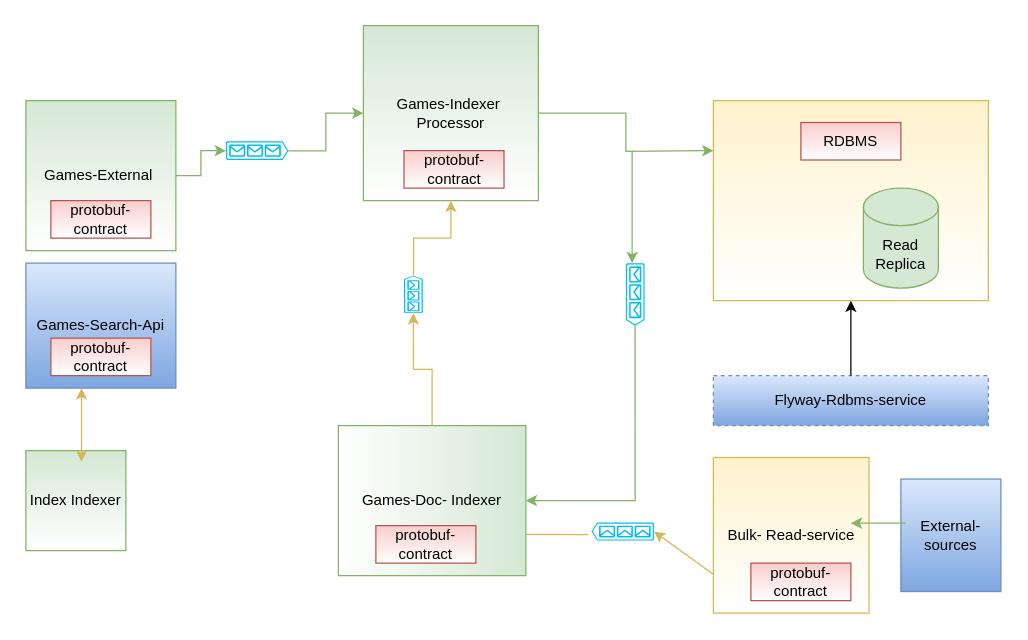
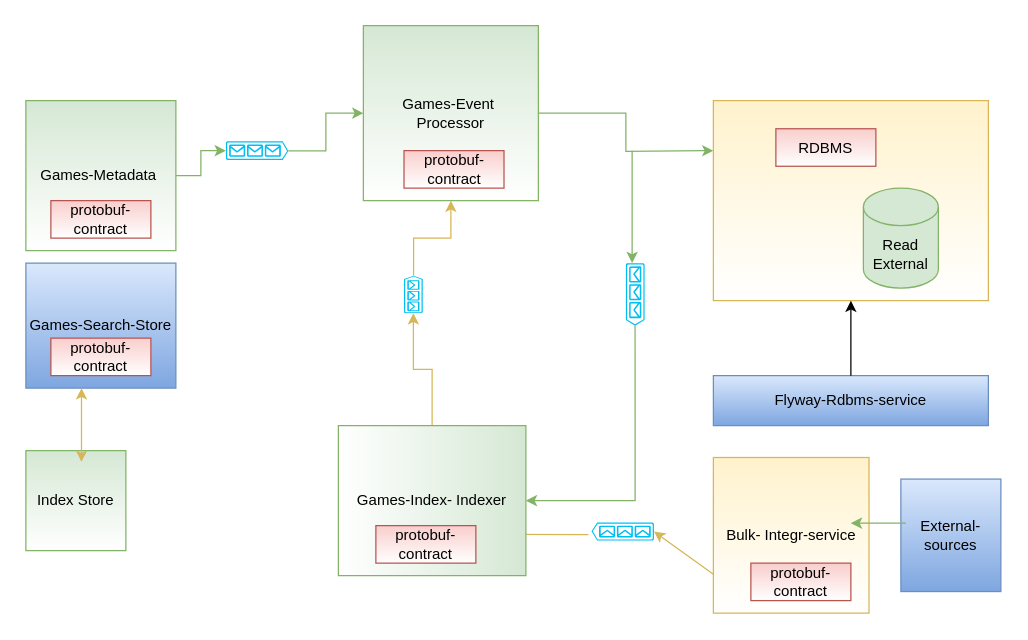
  <mxCell id="0" />
  <mxCell id="1" parent="0" />
  <mxCell id="2" value="" style="endArrow=classic;html=1;exitX=1;exitY=0.51;exitDx=0;exitDy=0;exitPerimeter=0;fillColor=#fff2cc;strokeColor=#d6b656;" parent="1" edge="1"><mxGeometry width="50" height="50" relative="1" as="geometry"><mxPoint x="470" y="427.105" as="sourcePoint" /><mxPoint x="370" y="427" as="targetPoint" /></mxGeometry></mxCell>
- <mxCell id="3" value="Games-External&amp;nbsp;" style="whiteSpace=wrap;html=1;aspect=fixed;fillColor=#d5e8d4;strokeColor=#82b366;gradientColor=#ffffff;" parent="1" vertex="1"><mxGeometry x="20" y="80" width="120" height="120" as="geometry" /></mxCell>
+ <mxCell id="3" value="Games-Metadata&amp;nbsp;" style="whiteSpace=wrap;html=1;aspect=fixed;fillColor=#d5e8d4;strokeColor=#82b366;gradientColor=#ffffff;" parent="1" vertex="1"><mxGeometry x="20" y="80" width="120" height="120" as="geometry" /></mxCell>
  <mxCell id="4" style="edgeStyle=orthogonalEdgeStyle;rounded=0;orthogonalLoop=1;jettySize=auto;html=1;exitX=1;exitY=0.5;exitDx=0;exitDy=0;entryX=0;entryY=0.5;entryDx=0;entryDy=0;fillColor=#d5e8d4;strokeColor=#82b366;entryPerimeter=0;" parent="1" source="5" edge="1"><mxGeometry x="300" y="-80" as="geometry"><mxPoint x="570" y="120" as="targetPoint" /></mxGeometry></mxCell>
- <mxCell id="5" value="Games-Indexer&amp;nbsp;&lt;br&gt;Processor" style="whiteSpace=wrap;html=1;aspect=fixed;fillColor=#d5e8d4;strokeColor=#82b366;gradientColor=#ffffff;" parent="1" vertex="1"><mxGeometry x="290" y="20" width="140" height="140" as="geometry" /></mxCell>
+ <mxCell id="5" value="Games-Event&amp;nbsp;&lt;br&gt;Processor" style="whiteSpace=wrap;html=1;aspect=fixed;fillColor=#d5e8d4;strokeColor=#82b366;gradientColor=#ffffff;" parent="1" vertex="1"><mxGeometry x="290" y="20" width="140" height="140" as="geometry" /></mxCell>
  <mxCell id="6" style="edgeStyle=orthogonalEdgeStyle;rounded=0;orthogonalLoop=1;jettySize=auto;html=1;exitX=1;exitY=0.51;exitDx=0;exitDy=0;exitPerimeter=0;fillColor=#d5e8d4;strokeColor=#82b366;" parent="1" source="7" target="5" edge="1"><mxGeometry x="300" y="-80" as="geometry" /></mxCell>
  <mxCell id="7" value="" style="verticalLabelPosition=bottom;html=1;verticalAlign=top;align=center;strokeColor=none;fillColor=#00BEF2;shape=mxgraph.azure.queue_generic;pointerEvents=1;" parent="1" vertex="1"><mxGeometry x="180" y="112.5" width="50" height="15" as="geometry" /></mxCell>
  <mxCell id="8" style="edgeStyle=orthogonalEdgeStyle;rounded=0;orthogonalLoop=1;jettySize=auto;html=1;exitX=1;exitY=0.5;exitDx=0;exitDy=0;entryX=0;entryY=0.5;entryDx=0;entryDy=0;entryPerimeter=0;fillColor=#d5e8d4;strokeColor=#82b366;" parent="1" source="3" target="7" edge="1"><mxGeometry x="300" y="-80" as="geometry" /></mxCell>
  <mxCell id="9" value="" style="verticalLabelPosition=bottom;html=1;verticalAlign=top;align=center;strokeColor=none;fillColor=#00BEF2;shape=mxgraph.azure.queue_generic;pointerEvents=1;direction=south;" parent="1" vertex="1"><mxGeometry x="500" y="210" width="15" height="50" as="geometry" /></mxCell>
  <mxCell id="10" value="" style="endArrow=classic;html=1;fillColor=#d5e8d4;strokeColor=#82b366;" parent="1" edge="1"><mxGeometry x="309" y="-80" width="50" height="50" as="geometry"><mxPoint x="505" y="120" as="sourcePoint" /><mxPoint x="505" y="210" as="targetPoint" /></mxGeometry></mxCell>
  <mxCell id="11" style="edgeStyle=orthogonalEdgeStyle;rounded=0;orthogonalLoop=1;jettySize=auto;html=1;exitX=1;exitY=0.51;exitDx=0;exitDy=0;exitPerimeter=0;fillColor=#d5e8d4;strokeColor=#82b366;entryX=0.5;entryY=0;entryDx=0;entryDy=0;" parent="1" source="9" target="16" edge="1"><mxGeometry x="300" y="-80" as="geometry"><mxPoint x="370" y="330" as="targetPoint" /></mxGeometry></mxCell>
- <mxCell id="12" value="Index Indexer" style="whiteSpace=wrap;html=1;aspect=fixed;fillColor=#d5e8d4;strokeColor=#82b366;gradientColor=#ffffff;" parent="1" vertex="1"><mxGeometry x="20" y="360" width="80" height="80" as="geometry" /></mxCell>
+ <mxCell id="12" value="Index Store" style="whiteSpace=wrap;html=1;aspect=fixed;fillColor=#d5e8d4;strokeColor=#82b366;gradientColor=#ffffff;" parent="1" vertex="1"><mxGeometry x="20" y="360" width="80" height="80" as="geometry" /></mxCell>
  <mxCell id="13" value="" style="verticalLabelPosition=bottom;html=1;verticalAlign=top;align=center;strokeColor=none;fillColor=#00BEF2;shape=mxgraph.azure.queue_generic;pointerEvents=1;direction=north;" parent="1" vertex="1"><mxGeometry x="322.5" y="220" width="15" height="30" as="geometry" /></mxCell>
  <mxCell id="14" style="edgeStyle=orthogonalEdgeStyle;rounded=0;orthogonalLoop=1;jettySize=auto;html=1;fillColor=#fff2cc;strokeColor=#d6b656;entryX=0;entryY=0.5;entryDx=0;entryDy=0;entryPerimeter=0;exitX=0;exitY=0.5;exitDx=0;exitDy=0;" parent="1" source="16" target="13" edge="1"><mxGeometry x="303" y="-50" as="geometry"><mxPoint x="330" y="280" as="sourcePoint" /><mxPoint x="293" y="150" as="targetPoint" /><Array as="points" /></mxGeometry></mxCell>
  <mxCell id="15" style="edgeStyle=orthogonalEdgeStyle;rounded=0;orthogonalLoop=1;jettySize=auto;html=1;fillColor=#fff2cc;strokeColor=#d6b656;entryX=0.5;entryY=1;entryDx=0;entryDy=0;exitX=1;exitY=0.51;exitDx=0;exitDy=0;exitPerimeter=0;" parent="1" source="13" target="5" edge="1"><mxGeometry x="313" y="-40" as="geometry"><mxPoint x="340" y="280" as="sourcePoint" /><mxPoint x="340" y="230" as="targetPoint" /><Array as="points" /></mxGeometry></mxCell>
- <mxCell id="16" value="Games-Doc- Indexer" style="rounded=0;whiteSpace=wrap;html=1;direction=south;fillColor=#d5e8d4;strokeColor=#82b366;gradientColor=#ffffff;" parent="1" vertex="1"><mxGeometry x="270" y="340" width="150" height="120" as="geometry" /></mxCell>
- <mxCell id="17" value="Bulk- Read-service" style="whiteSpace=wrap;html=1;aspect=fixed;fillColor=#fff2cc;strokeColor=#d6b656;gradientColor=#ffffff;" parent="1" vertex="1"><mxGeometry x="570" y="365.5" width="124.5" height="124.5" as="geometry" /></mxCell>
+ <mxCell id="16" value="Games-Index- Indexer" style="rounded=0;whiteSpace=wrap;html=1;direction=south;fillColor=#d5e8d4;strokeColor=#82b366;gradientColor=#ffffff;" parent="1" vertex="1"><mxGeometry x="270" y="340" width="150" height="120" as="geometry" /></mxCell>
+ <mxCell id="17" value="Bulk- Integr-service" style="whiteSpace=wrap;html=1;aspect=fixed;fillColor=#fff2cc;strokeColor=#d6b656;gradientColor=#ffffff;" parent="1" vertex="1"><mxGeometry x="570" y="365.5" width="124.5" height="124.5" as="geometry" /></mxCell>
  <mxCell id="18" value="" style="verticalLabelPosition=bottom;html=1;verticalAlign=top;align=center;strokeColor=none;fillColor=#00BEF2;shape=mxgraph.azure.queue_generic;pointerEvents=1;direction=west;" parent="1" vertex="1"><mxGeometry x="472.5" y="417.5" width="50" height="14.5" as="geometry" /></mxCell>
  <mxCell id="19" value="" style="endArrow=classic;html=1;exitX=0;exitY=0.75;exitDx=0;exitDy=0;entryX=0;entryY=0.5;entryDx=0;entryDy=0;entryPerimeter=0;fillColor=#fff2cc;strokeColor=#d6b656;" parent="1" source="17" target="18" edge="1"><mxGeometry width="50" height="50" relative="1" as="geometry"><mxPoint x="320" y="240" as="sourcePoint" /><mxPoint x="370" y="190" as="targetPoint" /></mxGeometry></mxCell>
  <mxCell id="20" value="" style="rounded=0;whiteSpace=wrap;html=1;fillColor=#fff2cc;strokeColor=#d6b656;gradientColor=#ffffff;" parent="1" vertex="1"><mxGeometry x="570" y="80" width="220" height="160" as="geometry" /></mxCell>
- <mxCell id="21" value="Read Replica" style="shape=cylinder3;whiteSpace=wrap;html=1;boundedLbl=1;backgroundOutline=1;size=15;fillColor=#d5e8d4;strokeColor=#82b366;" parent="1" vertex="1"><mxGeometry x="690" y="150" width="60" height="80" as="geometry" /></mxCell>
- <mxCell id="22" value="RDBMS" style="text;html=1;strokeColor=#b85450;fillColor=#f8cecc;align=center;verticalAlign=middle;whiteSpace=wrap;rounded=0;gradientColor=#ffffff;" parent="1" vertex="1"><mxGeometry x="640" y="97.5" width="80" height="30" as="geometry" /></mxCell>
- <mxCell id="23" value="Games-Search-Api" style="rounded=0;whiteSpace=wrap;html=1;gradientColor=#7ea6e0;fillColor=#dae8fc;strokeColor=#6c8ebf;" parent="1" vertex="1"><mxGeometry x="20" y="210" width="120" height="100" as="geometry" /></mxCell>
+ <mxCell id="21" value="Read External" style="shape=cylinder3;whiteSpace=wrap;html=1;boundedLbl=1;backgroundOutline=1;size=15;fillColor=#d5e8d4;strokeColor=#82b366;" parent="1" vertex="1"><mxGeometry x="690" y="150" width="60" height="80" as="geometry" /></mxCell>
+ <mxCell id="22" value="RDBMS" style="text;html=1;strokeColor=#b85450;fillColor=#f8cecc;align=center;verticalAlign=middle;whiteSpace=wrap;rounded=0;gradientColor=#ffffff;" parent="1" vertex="1"><mxGeometry x="620" y="102.5" width="80" height="30" as="geometry" /></mxCell>
+ <mxCell id="23" value="Games-Search-Store" style="rounded=0;whiteSpace=wrap;html=1;gradientColor=#7ea6e0;fillColor=#dae8fc;strokeColor=#6c8ebf;" parent="1" vertex="1"><mxGeometry x="20" y="210" width="120" height="100" as="geometry" /></mxCell>
  <mxCell id="24" value="" style="endArrow=classic;startArrow=classic;html=1;fillColor=#fff2cc;strokeColor=#d6b656;" parent="1" edge="1"><mxGeometry width="50" height="50" relative="1" as="geometry"><mxPoint x="64.5" y="369" as="sourcePoint" /><mxPoint x="64.5" y="310" as="targetPoint" /></mxGeometry></mxCell>
  <mxCell id="25" value="External-sources" style="rounded=0;whiteSpace=wrap;html=1;gradientColor=#7ea6e0;fillColor=#dae8fc;strokeColor=#6c8ebf;" parent="1" vertex="1"><mxGeometry x="720" y="382.75" width="80" height="90" as="geometry" /></mxCell>
  <mxCell id="26" value="" style="endArrow=classic;html=1;fillColor=#d5e8d4;strokeColor=#82b366;" parent="1" edge="1"><mxGeometry x="454" y="127.5" width="50" height="50" as="geometry"><mxPoint x="724" y="418" as="sourcePoint" /><mxPoint x="680" y="418" as="targetPoint" /></mxGeometry></mxCell>
- <mxCell id="27" value="Flyway-Rdbms-service" style="rounded=0;whiteSpace=wrap;html=1;gradientColor=#7ea6e0;fillColor=#dae8fc;strokeColor=#6c8ebf;dashed=1;" parent="1" vertex="1"><mxGeometry x="570" y="300" width="220" height="40" as="geometry" /></mxCell>
+ <mxCell id="27" value="Flyway-Rdbms-service" style="rounded=0;whiteSpace=wrap;html=1;gradientColor=#7ea6e0;fillColor=#dae8fc;strokeColor=#6c8ebf;" parent="1" vertex="1"><mxGeometry x="570" y="300" width="220" height="40" as="geometry" /></mxCell>
  <mxCell id="28" value="" style="endArrow=classic;html=1;exitX=0.5;exitY=0;exitDx=0;exitDy=0;" parent="1" source="27" edge="1"><mxGeometry width="50" height="50" relative="1" as="geometry"><mxPoint x="630" y="270" as="sourcePoint" /><mxPoint x="680" y="240" as="targetPoint" /></mxGeometry></mxCell>
  <mxCell id="29" value="protobuf-contract" style="text;html=1;strokeColor=#b85450;fillColor=#f8cecc;align=center;verticalAlign=middle;whiteSpace=wrap;rounded=0;gradientColor=#ffffff;" vertex="1" parent="1"><mxGeometry x="40" width="80" height="30" as="geometry" y="160" /></mxCell>
  <mxCell id="30" value="protobuf-contract" style="text;html=1;strokeColor=#b85450;fillColor=#f8cecc;align=center;verticalAlign=middle;whiteSpace=wrap;rounded=0;gradientColor=#ffffff;" vertex="1" parent="1"><mxGeometry x="40" y="270" width="80" height="30" as="geometry" /></mxCell>
  <mxCell id="31" value="protobuf-contract" style="text;html=1;strokeColor=#b85450;fillColor=#f8cecc;align=center;verticalAlign=middle;whiteSpace=wrap;rounded=0;gradientColor=#ffffff;" vertex="1" parent="1"><mxGeometry x="322.5" y="120" width="80" height="30" as="geometry" /></mxCell>
  <mxCell id="32" value="protobuf-contract" style="text;html=1;strokeColor=#b85450;fillColor=#f8cecc;align=center;verticalAlign=middle;whiteSpace=wrap;rounded=0;gradientColor=#ffffff;" vertex="1" parent="1"><mxGeometry x="300" y="420" width="80" height="30" as="geometry" /></mxCell>
  <mxCell id="33" value="protobuf-contract" style="text;html=1;strokeColor=#b85450;fillColor=#f8cecc;align=center;verticalAlign=middle;whiteSpace=wrap;rounded=0;gradientColor=#ffffff;" vertex="1" parent="1"><mxGeometry x="600" y="450" width="80" height="30" as="geometry" /></mxCell>
